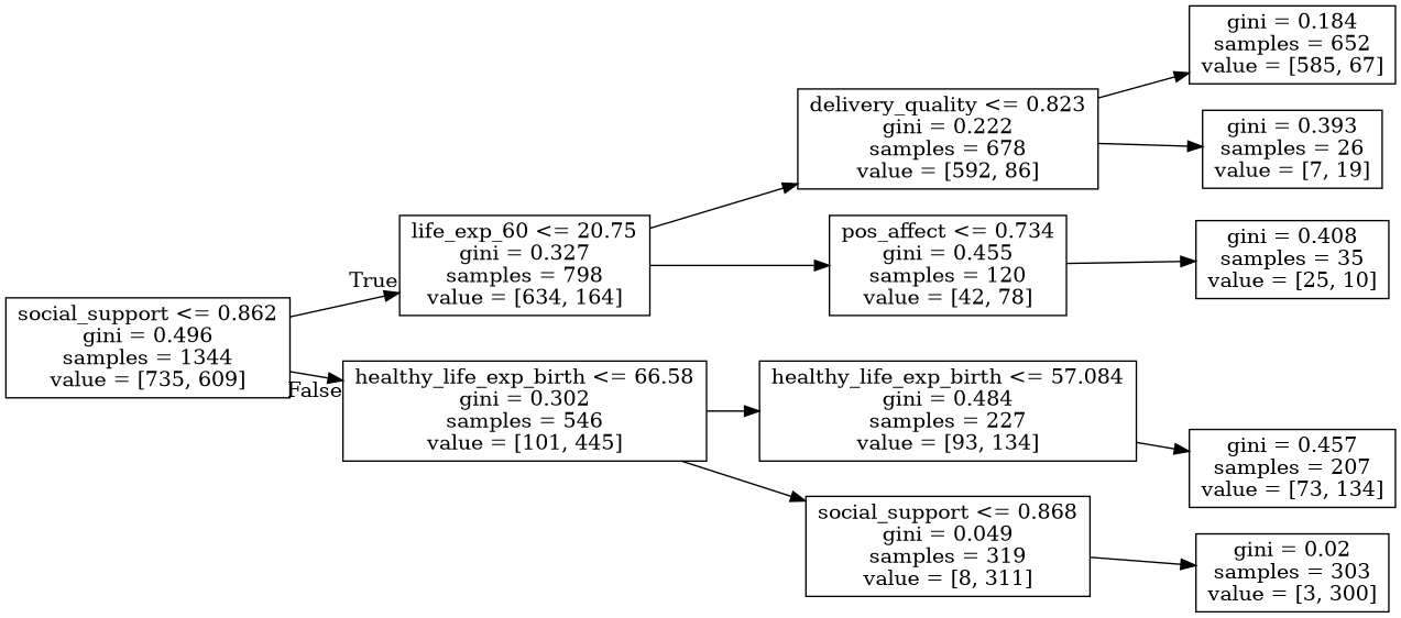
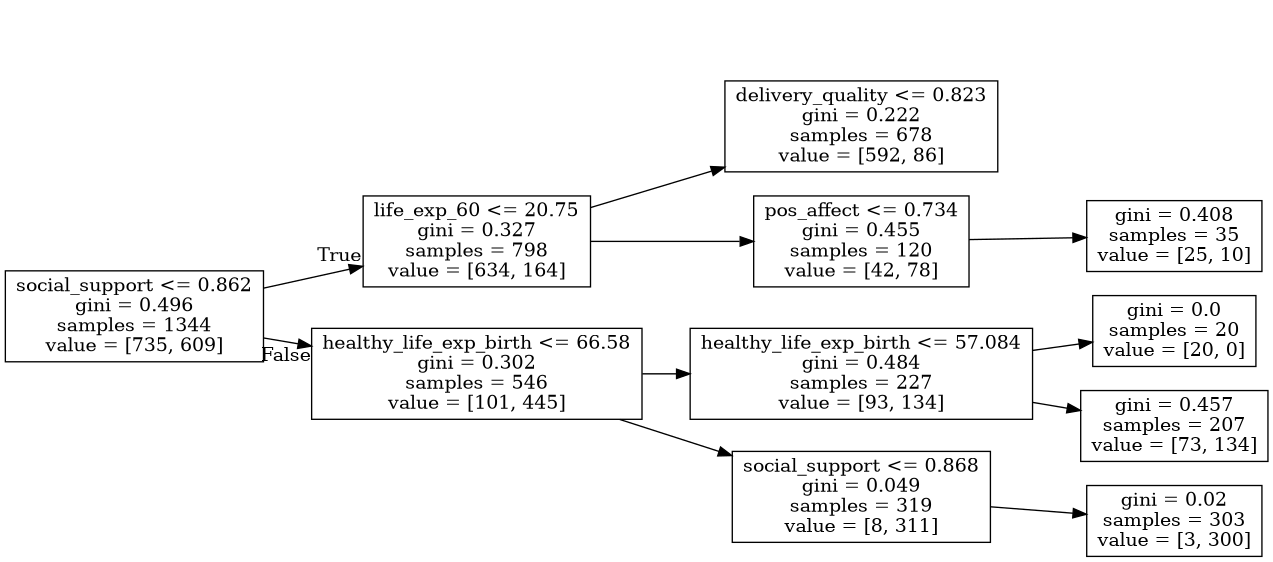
  digraph {
    rankdir=LR
    node [shape=box]
    n1 [label="social_support <= 0.862\ngini = 0.496\nsamples = 1344\nvalue = [735, 609]"]
    n2 [label="life_exp_60 <= 20.75\ngini = 0.327\nsamples = 798\nvalue = [634, 164]"]
    n3 [label="healthy_life_exp_birth <= 66.58\ngini = 0.302\nsamples = 546\nvalue = [101, 445]"]
    n4 [label="delivery_quality <= 0.823\ngini = 0.222\nsamples = 678\nvalue = [592, 86]"]
    n5 [label="pos_affect <= 0.734\ngini = 0.455\nsamples = 120\nvalue = [42, 78]"]
    n6 [label="healthy_life_exp_birth <= 57.084\ngini = 0.484\nsamples = 227\nvalue = [93, 134]"]
    n7 [label="social_support <= 0.868\ngini = 0.049\nsamples = 319\nvalue = [8, 311]"]
-   n8 [label="gini = 0.184\nsamples = 652\nvalue = [585, 67]"]
-   n9 [label="gini = 0.393\nsamples = 26\nvalue = [7, 19]"]
    n10 [label="gini = 0.408\nsamples = 35\nvalue = [25, 10]"]
+   n11 [label="gini = 0.0\nsamples = 20\nvalue = [20, 0]"]
    n12 [label="gini = 0.457\nsamples = 207\nvalue = [73, 134]"]
    n13 [label="gini = 0.02\nsamples = 303\nvalue = [3, 300]"]
    n1 -> n2 [headlabel=True labelangle=45 labeldistance=2.5]
    n1 -> n3 [headlabel=False labelangle=-45 labeldistance=2.5]
    n2 -> n4
    n2 -> n5
    n3 -> n6
    n3 -> n7
-   n4 -> n8
-   n4 -> n9
    n5 -> n10
+   n6 -> n11
    n6 -> n12
    n7 -> n13
  }
